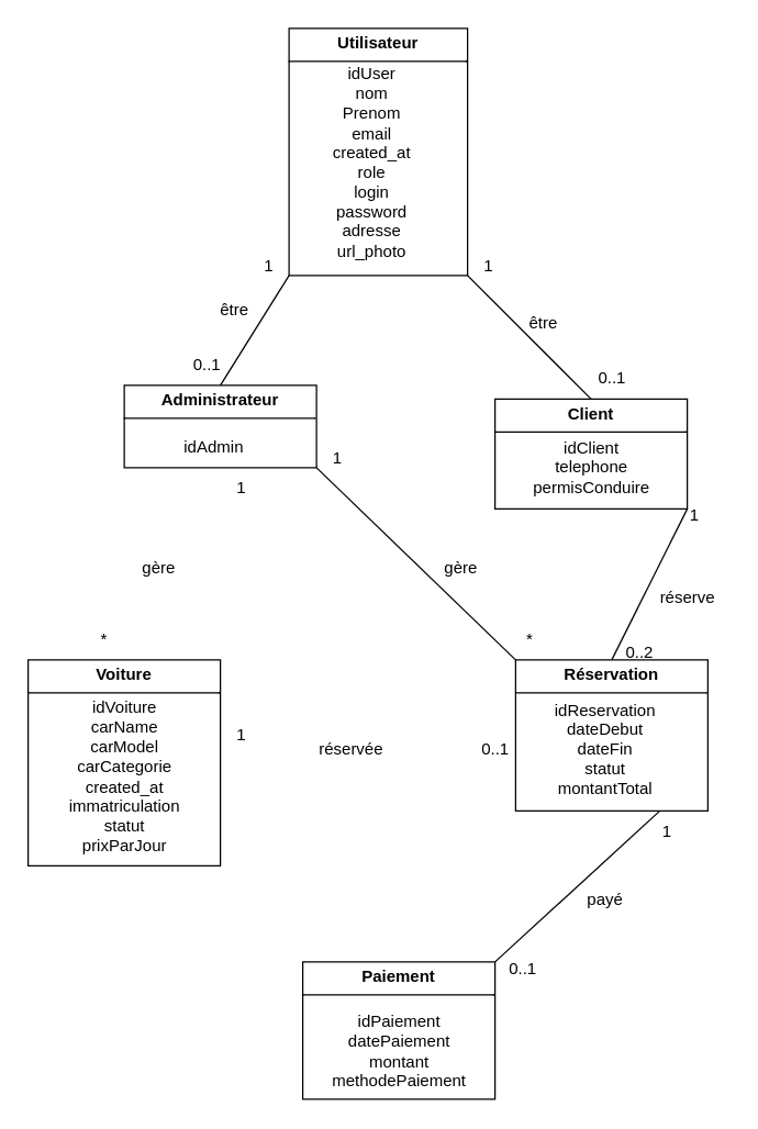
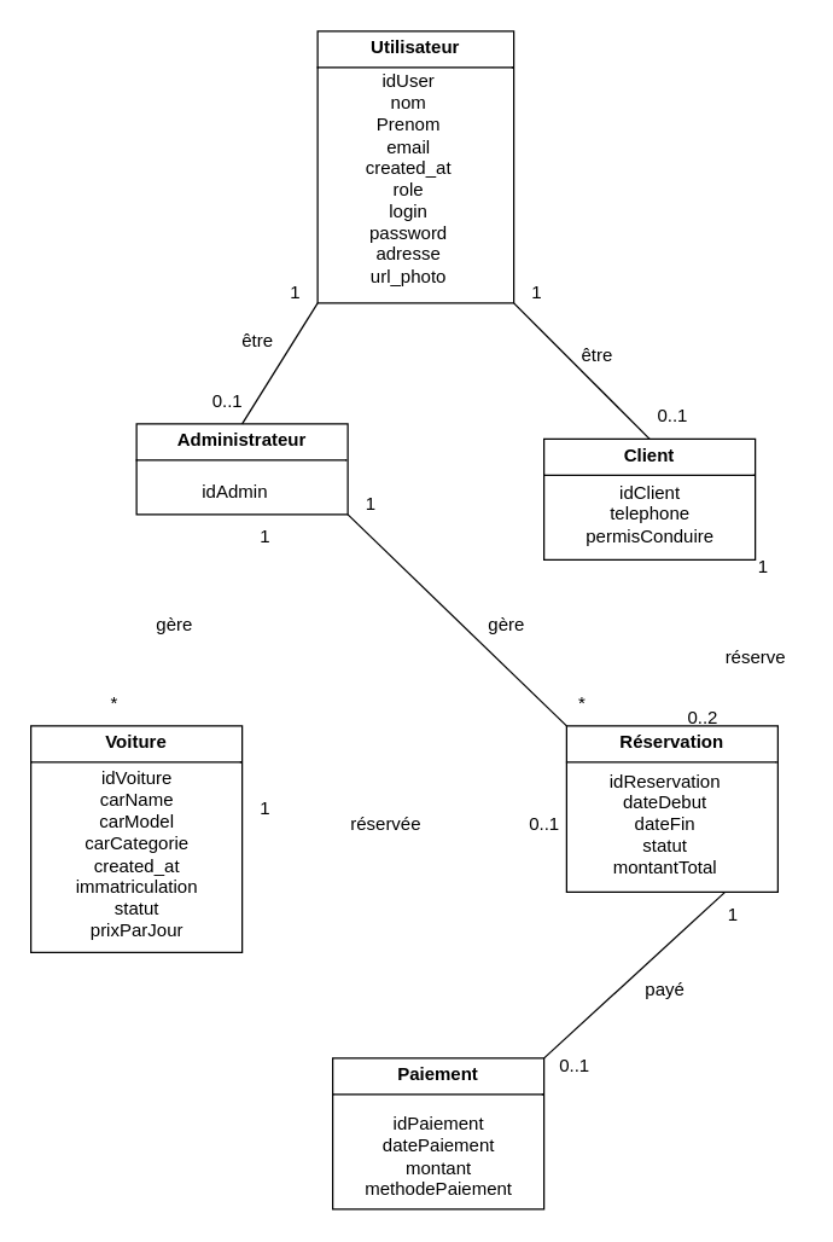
  <mxCell id="0" />
  <mxCell id="1" parent="0" />
  <mxCell id="2" value="&lt;p style=&quot;margin:0px;margin-top:4px;text-align:center;&quot;&gt;&lt;b&gt;Utilisateur&lt;/b&gt;&lt;/p&gt;&lt;hr size=&quot;1&quot; style=&quot;border-style:solid;&quot;&gt;&lt;div style=&quot;height:2px;&quot;&gt;&lt;br&gt;&lt;/div&gt;" style="verticalAlign=top;align=left;overflow=fill;html=1;whiteSpace=wrap;" vertex="1" parent="1"><mxGeometry x="210" y="20" width="130" height="180" as="geometry" /></mxCell>
  <mxCell id="3" value="&lt;p style=&quot;margin:0px;margin-top:4px;text-align:center;&quot;&gt;&lt;b&gt;Administrateur&lt;/b&gt;&lt;/p&gt;&lt;hr size=&quot;1&quot; style=&quot;border-style:solid;&quot;&gt;&lt;div style=&quot;height:2px;&quot;&gt;&lt;/div&gt;" style="verticalAlign=top;align=left;overflow=fill;html=1;whiteSpace=wrap;" vertex="1" parent="1"><mxGeometry x="90" y="280" width="140" height="60" as="geometry" /></mxCell>
  <mxCell id="4" value="&lt;p style=&quot;margin:0px;margin-top:4px;text-align:center;&quot;&gt;&lt;b&gt;Client&lt;/b&gt;&lt;/p&gt;&lt;hr size=&quot;1&quot; style=&quot;border-style:solid;&quot;&gt;&lt;div style=&quot;height:2px;&quot;&gt;&lt;/div&gt;" style="verticalAlign=top;align=left;overflow=fill;html=1;whiteSpace=wrap;" vertex="1" parent="1"><mxGeometry x="360" y="290" width="140" height="80" as="geometry" /></mxCell>
  <mxCell id="5" value="&lt;p style=&quot;margin:0px;margin-top:4px;text-align:center;&quot;&gt;&lt;b&gt;Voiture&lt;/b&gt;&lt;/p&gt;&lt;hr size=&quot;1&quot; style=&quot;border-style:solid;&quot;&gt;&lt;div style=&quot;height:2px;&quot;&gt;&lt;/div&gt;" style="verticalAlign=top;align=left;overflow=fill;html=1;whiteSpace=wrap;" vertex="1" parent="1"><mxGeometry x="20" y="480" width="140" height="150" as="geometry" /></mxCell>
  <mxCell id="6" value="&lt;p style=&quot;margin:0px;margin-top:4px;text-align:center;&quot;&gt;&lt;b&gt;Réservation&lt;/b&gt;&lt;/p&gt;&lt;hr size=&quot;1&quot; style=&quot;border-style:solid;&quot;&gt;&lt;div style=&quot;height:2px;&quot;&gt;&lt;/div&gt;" style="verticalAlign=top;align=left;overflow=fill;html=1;whiteSpace=wrap;" vertex="1" parent="1"><mxGeometry x="375" y="480" width="140" height="110" as="geometry" /></mxCell>
  <mxCell id="7" value="&lt;p style=&quot;margin:0px;margin-top:4px;text-align:center;&quot;&gt;&lt;b&gt;Paiement&lt;/b&gt;&lt;/p&gt;&lt;hr size=&quot;1&quot; style=&quot;border-style:solid;&quot;&gt;&lt;div style=&quot;height:2px;&quot;&gt;&lt;/div&gt;" style="verticalAlign=top;align=left;overflow=fill;html=1;whiteSpace=wrap;" vertex="1" parent="1"><mxGeometry x="220" y="700" width="140" height="100" as="geometry" /></mxCell>
  <mxCell id="8" value="idUser&lt;div&gt;nom&lt;/div&gt;&lt;div&gt;Prenom&lt;/div&gt;&lt;div&gt;email&lt;/div&gt;&lt;div&gt;created_at&lt;/div&gt;&lt;div&gt;role&lt;/div&gt;&lt;div&gt;login&lt;/div&gt;&lt;div&gt;password&lt;/div&gt;&lt;div&gt;adresse&lt;/div&gt;&lt;div&gt;url_photo&lt;/div&gt;&lt;div&gt;&lt;br&gt;&lt;/div&gt;" style="text;html=1;align=center;verticalAlign=middle;resizable=0;points=[];autosize=1;strokeColor=none;fillColor=none;" vertex="1" parent="1"><mxGeometry x="230" y="40" width="80" height="170" as="geometry" /></mxCell>
  <mxCell id="9" value="&lt;div&gt;idVoiture&lt;/div&gt;carName&lt;div&gt;carModel&lt;/div&gt;&lt;div&gt;carCategorie&lt;/div&gt;&lt;div&gt;created_at&lt;/div&gt;&lt;div&gt;immatriculation&lt;/div&gt;&lt;div&gt;statut&lt;/div&gt;&lt;div&gt;prixParJour&lt;/div&gt;" style="text;html=1;align=center;verticalAlign=middle;resizable=0;points=[];autosize=1;strokeColor=none;fillColor=none;" vertex="1" parent="1"><mxGeometry x="40" y="500" width="100" height="130" as="geometry" /></mxCell>
  <mxCell id="10" value="idReservation&lt;div&gt;dateDebut&lt;/div&gt;&lt;div&gt;dateFin&lt;/div&gt;&lt;div&gt;statut&lt;/div&gt;&lt;div&gt;montantTotal&lt;/div&gt;" style="text;html=1;align=center;verticalAlign=middle;resizable=0;points=[];autosize=1;strokeColor=none;fillColor=none;" vertex="1" parent="1"><mxGeometry x="390" y="500" width="100" height="90" as="geometry" /></mxCell>
  <mxCell id="11" value="idPaiement&lt;div&gt;datePaiement&lt;/div&gt;&lt;div&gt;montant&lt;/div&gt;&lt;div&gt;methodePaiement&lt;/div&gt;" style="text;html=1;align=center;verticalAlign=middle;resizable=0;points=[];autosize=1;strokeColor=none;fillColor=none;strokeWidth=0;" vertex="1" parent="1"><mxGeometry x="230" y="730" width="120" height="70" as="geometry" /></mxCell>
  <mxCell id="12" value="&lt;div&gt;idClient&lt;/div&gt;telephone&lt;div&gt;permisConduire&lt;/div&gt;" style="text;html=1;align=center;verticalAlign=middle;resizable=0;points=[];autosize=1;strokeColor=none;fillColor=none;" vertex="1" parent="1"><mxGeometry x="375" y="310" width="110" height="60" as="geometry" /></mxCell>
  <mxCell id="13" value="idAdmin" style="text;html=1;align=center;verticalAlign=middle;resizable=0;points=[];autosize=1;strokeColor=none;fillColor=none;" vertex="1" parent="1"><mxGeometry x="120" y="310" width="70" height="30" as="geometry" /></mxCell>
  <mxCell id="14" value="" style="endArrow=none;endFill=0;endSize=12;html=1;entryX=0;entryY=1;entryDx=0;entryDy=0;exitX=0.5;exitY=0;exitDx=0;exitDy=0;" edge="1" parent="1" source="3" target="2"><mxGeometry width="160" relative="1" as="geometry"><mxPoint x="100" y="255" as="sourcePoint" /><mxPoint x="190" y="180" as="targetPoint" /></mxGeometry></mxCell>
  <mxCell id="15" value="" style="endArrow=none;endFill=0;endSize=12;html=1;entryX=1;entryY=1;entryDx=0;entryDy=0;exitX=0.5;exitY=0;exitDx=0;exitDy=0;" edge="1" parent="1" source="4" target="2"><mxGeometry width="160" relative="1" as="geometry"><mxPoint x="300" y="310" as="sourcePoint" /><mxPoint x="390" y="235" as="targetPoint" /></mxGeometry></mxCell>
- <mxCell id="16" value="" style="endArrow=none;html=1;exitX=0.5;exitY=0;exitDx=0;exitDy=0;entryX=1;entryY=1;entryDx=0;entryDy=0;" edge="1" parent="1" source="6" target="4"><mxGeometry width="50" height="50" relative="1" as="geometry"><mxPoint x="310" y="520" as="sourcePoint" /><mxPoint x="340" y="410" as="targetPoint" /></mxGeometry></mxCell>
  <mxCell id="17" value="" style="endArrow=none;html=1;exitX=0;exitY=0;exitDx=0;exitDy=0;entryX=1;entryY=1;entryDx=0;entryDy=0;" edge="1" parent="1" source="6" target="3"><mxGeometry width="50" height="50" relative="1" as="geometry"><mxPoint x="262.5" y="510" as="sourcePoint" /><mxPoint x="317.5" y="400" as="targetPoint" /></mxGeometry></mxCell>
  <mxCell id="18" value="" style="endArrow=none;html=1;exitX=1;exitY=0;exitDx=0;exitDy=0;entryX=0.75;entryY=1;entryDx=0;entryDy=0;" edge="1" parent="1" source="7" target="6"><mxGeometry width="50" height="50" relative="1" as="geometry"><mxPoint x="412.5" y="770" as="sourcePoint" /><mxPoint x="467.5" y="660" as="targetPoint" /></mxGeometry></mxCell>
  <mxCell id="19" value="gère" style="text;html=1;align=center;verticalAlign=middle;resizable=0;points=[];autosize=1;strokeColor=none;fillColor=none;" vertex="1" parent="1"><mxGeometry x="90" y="398" width="50" height="30" as="geometry" /></mxCell>
  <mxCell id="20" value="gère" style="text;html=1;align=center;verticalAlign=middle;resizable=0;points=[];autosize=1;strokeColor=none;fillColor=none;" vertex="1" parent="1"><mxGeometry x="310" y="398" width="50" height="30" as="geometry" /></mxCell>
  <mxCell id="21" value="réserve" style="text;html=1;align=center;verticalAlign=middle;resizable=0;points=[];autosize=1;strokeColor=none;fillColor=none;" vertex="1" parent="1"><mxGeometry x="470" y="420" width="60" height="30" as="geometry" /></mxCell>
  <mxCell id="22" value="payé" style="text;html=1;align=center;verticalAlign=middle;resizable=0;points=[];autosize=1;strokeColor=none;fillColor=none;" vertex="1" parent="1"><mxGeometry x="415" y="640" width="50" height="30" as="geometry" /></mxCell>
  <mxCell id="23" value="réservée" style="text;html=1;align=center;verticalAlign=middle;resizable=0;points=[];autosize=1;strokeColor=none;fillColor=none;" vertex="1" parent="1"><mxGeometry x="220" y="530" width="70" height="30" as="geometry" /></mxCell>
  <mxCell id="24" value="1" style="text;html=1;align=center;verticalAlign=middle;resizable=0;points=[];autosize=1;strokeColor=none;fillColor=none;" vertex="1" parent="1"><mxGeometry x="160" y="340" width="30" height="30" as="geometry" /></mxCell>
  <mxCell id="25" value="1" style="text;html=1;align=center;verticalAlign=middle;resizable=0;points=[];autosize=1;strokeColor=none;fillColor=none;" vertex="1" parent="1"><mxGeometry x="490" y="360" width="30" height="30" as="geometry" /></mxCell>
  <mxCell id="26" value="1" style="text;html=1;align=center;verticalAlign=middle;resizable=0;points=[];autosize=1;strokeColor=none;fillColor=none;" vertex="1" parent="1"><mxGeometry x="230" y="318" width="30" height="30" as="geometry" /></mxCell>
  <mxCell id="27" value="1" style="text;html=1;align=center;verticalAlign=middle;resizable=0;points=[];autosize=1;strokeColor=none;fillColor=none;" vertex="1" parent="1"><mxGeometry x="470" y="590" width="30" height="30" as="geometry" /></mxCell>
  <mxCell id="28" value="1" style="text;html=1;align=center;verticalAlign=middle;resizable=0;points=[];autosize=1;strokeColor=none;fillColor=none;" vertex="1" parent="1"><mxGeometry x="160" y="520" width="30" height="30" as="geometry" /></mxCell>
  <mxCell id="29" value="*" style="text;html=1;align=center;verticalAlign=middle;resizable=0;points=[];autosize=1;strokeColor=none;fillColor=none;" vertex="1" parent="1"><mxGeometry x="60" y="450" width="30" height="30" as="geometry" /></mxCell>
  <mxCell id="30" value="*" style="text;html=1;align=center;verticalAlign=middle;resizable=0;points=[];autosize=1;strokeColor=none;fillColor=none;" vertex="1" parent="1"><mxGeometry x="370" y="450" width="30" height="30" as="geometry" /></mxCell>
  <mxCell id="31" value="0..1" style="text;html=1;align=center;verticalAlign=middle;resizable=0;points=[];autosize=1;strokeColor=none;fillColor=none;" vertex="1" parent="1"><mxGeometry x="340" y="530" width="40" height="30" as="geometry" /></mxCell>
  <mxCell id="32" value="0..2" style="text;html=1;align=center;verticalAlign=middle;resizable=0;points=[];autosize=1;strokeColor=none;fillColor=none;" vertex="1" parent="1"><mxGeometry x="445" y="460" width="40" height="30" as="geometry" /></mxCell>
  <mxCell id="33" value="0..1" style="text;html=1;align=center;verticalAlign=middle;resizable=0;points=[];autosize=1;strokeColor=none;fillColor=none;" vertex="1" parent="1"><mxGeometry x="360" y="690" width="40" height="30" as="geometry" /></mxCell>
  <mxCell id="34" value="1" style="text;html=1;align=center;verticalAlign=middle;resizable=0;points=[];autosize=1;strokeColor=none;fillColor=none;" vertex="1" parent="1"><mxGeometry x="340" y="178" width="30" height="30" as="geometry" /></mxCell>
  <mxCell id="35" value="1" style="text;html=1;align=center;verticalAlign=middle;resizable=0;points=[];autosize=1;strokeColor=none;fillColor=none;" vertex="1" parent="1"><mxGeometry x="180" y="178" width="30" height="30" as="geometry" /></mxCell>
  <mxCell id="36" value="0..1" style="text;html=1;align=center;verticalAlign=middle;resizable=0;points=[];autosize=1;strokeColor=none;fillColor=none;" vertex="1" parent="1"><mxGeometry x="425" y="260" width="40" height="30" as="geometry" /></mxCell>
  <mxCell id="37" value="0..1" style="text;html=1;align=center;verticalAlign=middle;resizable=0;points=[];autosize=1;strokeColor=none;fillColor=none;" vertex="1" parent="1"><mxGeometry x="130" y="250" width="40" height="30" as="geometry" /></mxCell>
  <mxCell id="38" value="être" style="text;html=1;align=center;verticalAlign=middle;resizable=0;points=[];autosize=1;strokeColor=none;fillColor=none;" vertex="1" parent="1"><mxGeometry x="150" y="210" width="40" height="30" as="geometry" /></mxCell>
  <mxCell id="39" value="être" style="text;html=1;align=center;verticalAlign=middle;resizable=0;points=[];autosize=1;strokeColor=none;fillColor=none;" vertex="1" parent="1"><mxGeometry x="375" y="220" width="40" height="30" as="geometry" /></mxCell>
